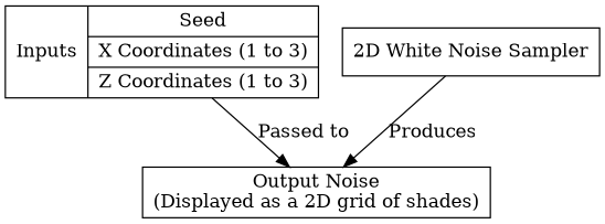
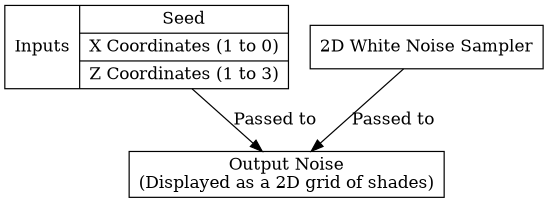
  digraph {
    rankdir=UD
    node [shape=record]
-   n1 [label="Inputs|{Seed|X Coordinates (1 to 3)|Z Coordinates (1 to 3)}"]
+   n1 [label="Inputs|{Seed|X Coordinates (1 to 0)|Z Coordinates (1 to 3)}"]
    n2 [label="Output Noise\n(Displayed as a 2D grid of shades)"]
    n3 [label="2D White Noise Sampler"]
    n1 -> n2 [label="Passed to"]
-   n3 -> n2 [label=Produces]
+   n3 -> n2 [label="Passed to"]
  }
